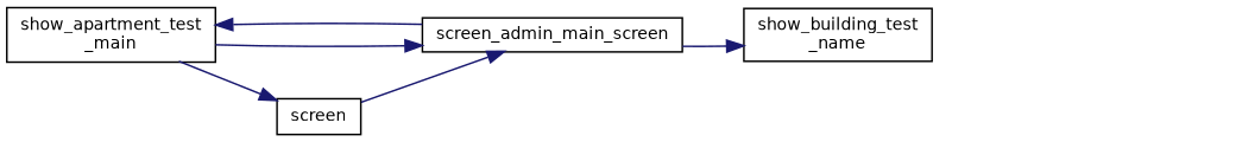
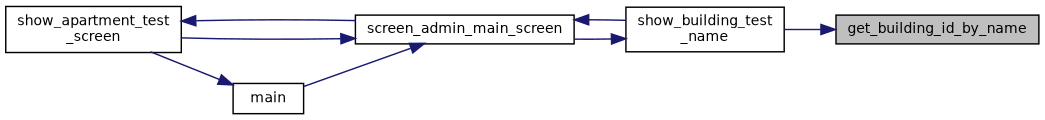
  digraph {
    rankdir=RL
    node [color=black fillcolor=white fontname=Helvetica fontsize=10 shape=record style=filled]
    edge [color=midnightblue dir=back fontname=Helvetica fontsize=10 labelfontname=Helvetica labelfontsize=10 style=solid]
+   n1 [fillcolor=grey75 fontcolor=black height=0.2 label=get_building_id_by_name width=0.4]
    n2 [height=0.2 label="show_building_test\l_name" width=0.4]
-   n3 [height=0.2 label="show_apartment_test\l_main" width=0.4]
+   n3 [height=0.2 label="show_apartment_test\l_screen" width=0.4]
    n4 [height=0.2 label=screen_admin_main_screen width=0.4]
-   n5 [height=0.2 label=screen width=0.4]
+   n5 [height=0.2 label=main width=0.4]
+   n1 -> n2
    n2 -> n4
    n3 -> n4
+   n4 -> n2
    n4 -> n3
    n4 -> n5
    n5 -> n3
  }
